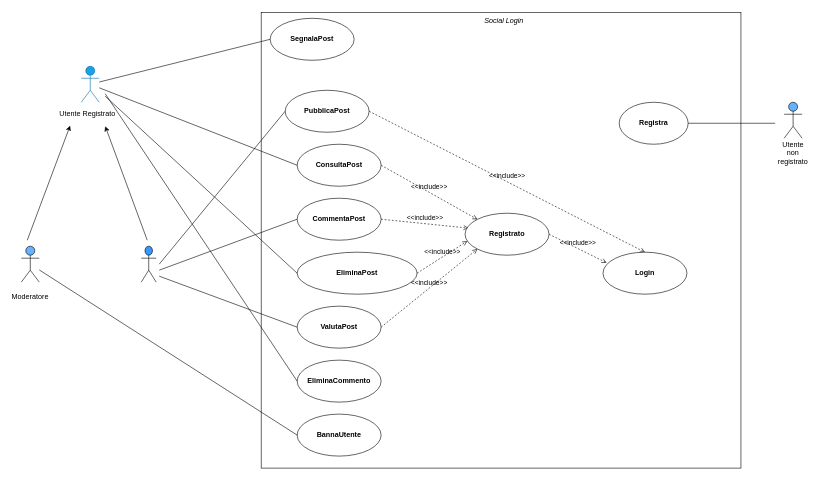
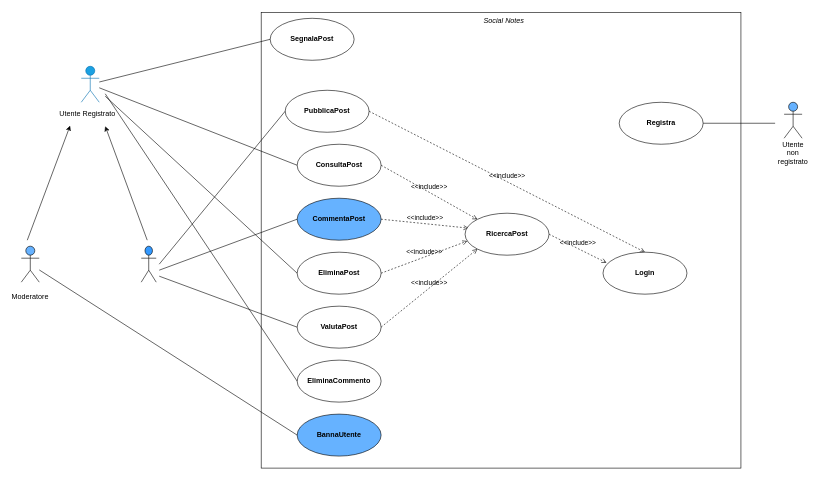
  <mxCell id="0" />
  <mxCell id="1" parent="0" />
  <mxCell id="2" value="" style="rounded=0;whiteSpace=wrap;html=1;" parent="1" vertex="1"><mxGeometry x="435" y="20" width="800" height="760" as="geometry" /></mxCell>
  <mxCell id="3" value="PubblicaPost" style="ellipse;whiteSpace=wrap;html=1;fontStyle=1" parent="1" vertex="1"><mxGeometry x="475" y="150" width="140" height="70" as="geometry" /></mxCell>
  <mxCell id="4" value="&amp;lt;&amp;lt;include&amp;gt;&amp;gt;" style="edgeStyle=none;html=1;endArrow=open;verticalAlign=bottom;dashed=1;labelBackgroundColor=none;rounded=0;exitX=1;exitY=0.5;exitDx=0;exitDy=0;entryX=0.5;entryY=0;entryDx=0;entryDy=0;" parent="1" source="3" target="13" edge="1"><mxGeometry width="160" relative="1" as="geometry"><mxPoint x="525" y="750" as="sourcePoint" /><mxPoint x="685" y="750" as="targetPoint" /></mxGeometry></mxCell>
  <mxCell id="5" value="" style="shape=umlActor;html=1;verticalLabelPosition=bottom;verticalAlign=top;align=center;fillColor=#3399FF;" parent="1" vertex="1"><mxGeometry x="235" y="410" width="25" height="60" as="geometry" /></mxCell>
- <mxCell id="6" value="&lt;i&gt;Social Login&lt;/i&gt;" style="text;html=1;strokeColor=none;fillColor=none;align=center;verticalAlign=middle;whiteSpace=wrap;rounded=0;" parent="1" vertex="1"><mxGeometry x="805" y="20" width="70" height="30" as="geometry" /></mxCell>
+ <mxCell id="6" value="&lt;i&gt;Social Notes&lt;/i&gt;" style="text;html=1;strokeColor=none;fillColor=none;align=center;verticalAlign=middle;whiteSpace=wrap;rounded=0;" parent="1" vertex="1"><mxGeometry x="805" y="20" width="70" height="30" as="geometry" /></mxCell>
  <mxCell id="7" value="ConsultaPost" style="ellipse;whiteSpace=wrap;html=1;fontStyle=1" parent="1" vertex="1"><mxGeometry x="495" y="240" width="140" height="70" as="geometry" /></mxCell>
- <mxCell id="8" value="CommentaPost" style="ellipse;whiteSpace=wrap;html=1;fontStyle=1" parent="1" vertex="1"><mxGeometry x="495" y="330" width="140" height="70" as="geometry" /></mxCell>
- <mxCell id="9" value="EliminaPost" style="ellipse;whiteSpace=wrap;html=1;fontStyle=1" parent="1" vertex="1"><mxGeometry x="495" y="420" width="200" height="70" as="geometry" /></mxCell>
+ <mxCell id="8" value="CommentaPost" style="ellipse;whiteSpace=wrap;html=1;fontStyle=1;fillColor=#66b2ff;" parent="1" vertex="1"><mxGeometry x="495" y="330" width="140" height="70" as="geometry" /></mxCell>
+ <mxCell id="9" value="EliminaPost" style="ellipse;whiteSpace=wrap;html=1;fontStyle=1" parent="1" vertex="1"><mxGeometry x="495" y="420" width="140" height="70" as="geometry" /></mxCell>
  <mxCell id="10" value="ValutaPost" style="ellipse;whiteSpace=wrap;html=1;fontStyle=1" parent="1" vertex="1"><mxGeometry x="495" y="510" width="140" height="70" as="geometry" /></mxCell>
  <mxCell id="11" value="" style="shape=umlActor;html=1;verticalLabelPosition=bottom;verticalAlign=top;align=center;fillColor=#66B2FF;" parent="1" vertex="1"><mxGeometry x="1307" y="170" width="30" height="60" as="geometry" /></mxCell>
  <mxCell id="12" value="Utente non registrato" style="text;html=1;strokeColor=none;fillColor=none;align=center;verticalAlign=middle;whiteSpace=wrap;rounded=0;" parent="1" vertex="1"><mxGeometry x="1292" y="240" width="60" height="30" as="geometry" /></mxCell>
  <mxCell id="13" value="Login" style="ellipse;whiteSpace=wrap;html=1;fontStyle=1" parent="1" vertex="1"><mxGeometry x="1005" y="420" width="140" height="70" as="geometry" /></mxCell>
  <mxCell id="14" value="&amp;lt;&amp;lt;include&amp;gt;&amp;gt;" style="edgeStyle=none;html=1;endArrow=open;verticalAlign=bottom;dashed=1;labelBackgroundColor=none;rounded=0;exitX=1;exitY=0.5;exitDx=0;exitDy=0;entryX=0.042;entryY=0.252;entryDx=0;entryDy=0;entryPerimeter=0;" parent="1" source="20" target="13" edge="1"><mxGeometry width="160" relative="1" as="geometry"><mxPoint x="645" y="195" as="sourcePoint" /><mxPoint x="755.108" y="350.45" as="targetPoint" /></mxGeometry></mxCell>
  <mxCell id="15" value="&amp;lt;&amp;lt;include&amp;gt;&amp;gt;" style="edgeStyle=none;html=1;endArrow=open;verticalAlign=bottom;dashed=1;labelBackgroundColor=none;rounded=0;exitX=1;exitY=0.5;exitDx=0;exitDy=0;entryX=0.04;entryY=0.355;entryDx=0;entryDy=0;entryPerimeter=0;" parent="1" source="8" target="20" edge="1"><mxGeometry width="160" relative="1" as="geometry"><mxPoint x="655" y="205" as="sourcePoint" /><mxPoint x="745" y="310" as="targetPoint" /></mxGeometry></mxCell>
  <mxCell id="16" value="&amp;lt;&amp;lt;include&amp;gt;&amp;gt;" style="edgeStyle=none;html=1;endArrow=open;verticalAlign=bottom;dashed=1;labelBackgroundColor=none;rounded=0;exitX=1;exitY=0.5;exitDx=0;exitDy=0;entryX=0.027;entryY=0.664;entryDx=0;entryDy=0;entryPerimeter=0;" parent="1" source="9" target="20" edge="1"><mxGeometry width="160" relative="1" as="geometry"><mxPoint x="665" y="215" as="sourcePoint" /><mxPoint x="755" y="290" as="targetPoint" /></mxGeometry></mxCell>
  <mxCell id="17" value="&amp;lt;&amp;lt;include&amp;gt;&amp;gt;" style="edgeStyle=none;html=1;endArrow=open;verticalAlign=bottom;dashed=1;labelBackgroundColor=none;rounded=0;exitX=1;exitY=0.5;exitDx=0;exitDy=0;entryX=0;entryY=1;entryDx=0;entryDy=0;" parent="1" source="10" target="20" edge="1"><mxGeometry width="160" relative="1" as="geometry"><mxPoint x="675" y="225" as="sourcePoint" /><mxPoint x="785.108" y="380.45" as="targetPoint" /></mxGeometry></mxCell>
- <mxCell id="18" value="Registra" style="ellipse;whiteSpace=wrap;html=1;fontStyle=1" parent="1" vertex="1"><mxGeometry x="1032" y="170" width="115" height="70" as="geometry" /></mxCell>
+ <mxCell id="18" value="Registra" style="ellipse;whiteSpace=wrap;html=1;fontStyle=1" parent="1" vertex="1"><mxGeometry x="1032" y="170" width="140" height="70" as="geometry" /></mxCell>
  <mxCell id="19" value="" style="edgeStyle=none;html=1;endArrow=none;verticalAlign=bottom;rounded=0;exitX=1;exitY=0.5;exitDx=0;exitDy=0;" parent="1" source="18" edge="1"><mxGeometry width="160" relative="1" as="geometry"><mxPoint x="742" y="380" as="sourcePoint" /><mxPoint x="1292" y="205" as="targetPoint" /></mxGeometry></mxCell>
- <mxCell id="20" value="Registrato" style="ellipse;whiteSpace=wrap;html=1;fontStyle=1" parent="1" vertex="1"><mxGeometry x="775" y="355" width="140" height="70" as="geometry" /></mxCell>
+ <mxCell id="20" value="RicercaPost" style="ellipse;whiteSpace=wrap;html=1;fontStyle=1" parent="1" vertex="1"><mxGeometry x="775" y="355" width="140" height="70" as="geometry" /></mxCell>
  <mxCell id="21" value="&amp;lt;&amp;lt;include&amp;gt;&amp;gt;" style="edgeStyle=none;html=1;endArrow=open;verticalAlign=bottom;dashed=1;labelBackgroundColor=none;rounded=0;exitX=1;exitY=0.5;exitDx=0;exitDy=0;entryX=0;entryY=0;entryDx=0;entryDy=0;" parent="1" source="7" target="20" edge="1"><mxGeometry width="160" relative="1" as="geometry"><mxPoint x="835" y="315" as="sourcePoint" /><mxPoint x="880.88" y="357.64" as="targetPoint" /></mxGeometry></mxCell>
  <mxCell id="22" value="" style="shape=umlActor;html=1;verticalLabelPosition=bottom;verticalAlign=top;align=center;fillColor=#66B2FF;" parent="1" vertex="1"><mxGeometry x="35" y="410" width="30" height="60" as="geometry" /></mxCell>
  <mxCell id="23" value="Moderatore" style="text;html=1;strokeColor=none;fillColor=none;align=center;verticalAlign=middle;whiteSpace=wrap;rounded=0;" parent="1" vertex="1"><mxGeometry x="20" y="480" width="60" height="30" as="geometry" /></mxCell>
  <mxCell id="24" value="&lt;b&gt;EliminaCommento&lt;/b&gt;" style="ellipse;whiteSpace=wrap;html=1;fontStyle=0" parent="1" vertex="1"><mxGeometry x="495" y="600" width="140" height="70" as="geometry" /></mxCell>
- <mxCell id="25" value="&lt;b&gt;BannaUtente&lt;/b&gt;" style="ellipse;whiteSpace=wrap;html=1;fontStyle=0" parent="1" vertex="1"><mxGeometry x="495" y="690" width="140" height="70" as="geometry" /></mxCell>
+ <mxCell id="25" value="&lt;b&gt;BannaUtente&lt;/b&gt;" style="ellipse;whiteSpace=wrap;html=1;fontStyle=0;fillColor=#66b2ff;" parent="1" vertex="1"><mxGeometry x="495" y="690" width="140" height="70" as="geometry" /></mxCell>
  <mxCell id="26" value="SegnalaPost" style="ellipse;whiteSpace=wrap;html=1;fontStyle=1" parent="1" vertex="1"><mxGeometry x="450" y="30" width="140" height="70" as="geometry" /></mxCell>
  <mxCell id="27" value="Utente Registrato" style="shape=umlActor;verticalLabelPosition=bottom;verticalAlign=top;html=1;outlineConnect=0;fillColor=#1ba1e2;strokeColor=#006EAF;fontColor=#ffffff;" vertex="1" parent="1"><mxGeometry x="135" y="110" width="30" height="60" as="geometry" /></mxCell>
  <mxCell id="28" value="Utente Registrato" style="text;html=1;align=center;verticalAlign=middle;resizable=0;points=[];autosize=1;strokeColor=none;fillColor=none;" vertex="1" parent="1"><mxGeometry x="85" y="175" width="120" height="30" as="geometry" /></mxCell>
  <mxCell id="29" value="" style="endArrow=none;html=1;rounded=0;entryX=0;entryY=0.5;entryDx=0;entryDy=0;" edge="1" parent="1" source="27" target="26"><mxGeometry width="50" height="50" relative="1" as="geometry"><mxPoint y="130" as="sourcePoint" x="195" /><mxPoint x="145" y="245" as="targetPoint" /></mxGeometry></mxCell>
  <mxCell id="30" value="" style="endArrow=classic;html=1;rounded=0;entryX=0.262;entryY=1.133;entryDx=0;entryDy=0;entryPerimeter=0;" edge="1" parent="1" target="28"><mxGeometry width="50" height="50" relative="1" as="geometry"><mxPoint x="45" y="400" as="sourcePoint" /><mxPoint x="55" y="390" as="targetPoint" /></mxGeometry></mxCell>
  <mxCell id="31" value="" style="endArrow=classic;html=1;rounded=0;" edge="1" parent="1"><mxGeometry width="50" height="50" relative="1" as="geometry"><mxPoint x="245" y="400" as="sourcePoint" /><mxPoint x="175" y="210" as="targetPoint" /></mxGeometry></mxCell>
  <mxCell id="32" value="" style="endArrow=none;html=1;rounded=0;entryX=0;entryY=0.5;entryDx=0;entryDy=0;" edge="1" parent="1" target="3"><mxGeometry width="50" height="50" relative="1" as="geometry"><mxPoint x="265" y="440" as="sourcePoint" /><mxPoint x="385" y="240" as="targetPoint" /></mxGeometry></mxCell>
  <mxCell id="33" value="" style="endArrow=none;html=1;rounded=0;entryX=0;entryY=0.5;entryDx=0;entryDy=0;" edge="1" parent="1" source="27" target="7"><mxGeometry width="50" height="50" relative="1" as="geometry"><mxPoint y="160" as="sourcePoint" x="195" /><mxPoint x="505" y="105" as="targetPoint" /></mxGeometry></mxCell>
  <mxCell id="34" value="" style="endArrow=none;html=1;rounded=0;entryX=0;entryY=0.5;entryDx=0;entryDy=0;" edge="1" parent="1" target="8"><mxGeometry width="50" height="50" relative="1" as="geometry"><mxPoint x="265" y="450" as="sourcePoint" /><mxPoint x="505" y="195" as="targetPoint" /></mxGeometry></mxCell>
  <mxCell id="35" value="" style="endArrow=none;html=1;rounded=0;entryX=0;entryY=0.5;entryDx=0;entryDy=0;" edge="1" parent="1" target="9"><mxGeometry width="50" height="50" relative="1" as="geometry"><mxPoint x="175" y="160" as="sourcePoint" /><mxPoint x="505" y="105" as="targetPoint" /></mxGeometry></mxCell>
  <mxCell id="36" value="" style="endArrow=none;html=1;rounded=0;entryX=0;entryY=0.5;entryDx=0;entryDy=0;" edge="1" parent="1" target="10"><mxGeometry width="50" height="50" relative="1" as="geometry"><mxPoint x="265" y="460" as="sourcePoint" /><mxPoint x="505" y="375" as="targetPoint" /></mxGeometry></mxCell>
  <mxCell id="37" value="" style="endArrow=none;html=1;rounded=0;entryX=0;entryY=0.5;entryDx=0;entryDy=0;" edge="1" parent="1" target="24"><mxGeometry width="50" height="50" relative="1" as="geometry"><mxPoint x="175" y="155.87" as="sourcePoint" /><mxPoint x="505" y="285" as="targetPoint" /></mxGeometry></mxCell>
  <mxCell id="38" value="" style="endArrow=none;html=1;rounded=0;entryX=0;entryY=0.5;entryDx=0;entryDy=0;" edge="1" parent="1" source="22" target="25"><mxGeometry width="50" height="50" relative="1" as="geometry"><mxPoint x="365" y="580" as="sourcePoint" /><mxPoint x="415" y="530" as="targetPoint" /></mxGeometry></mxCell>
